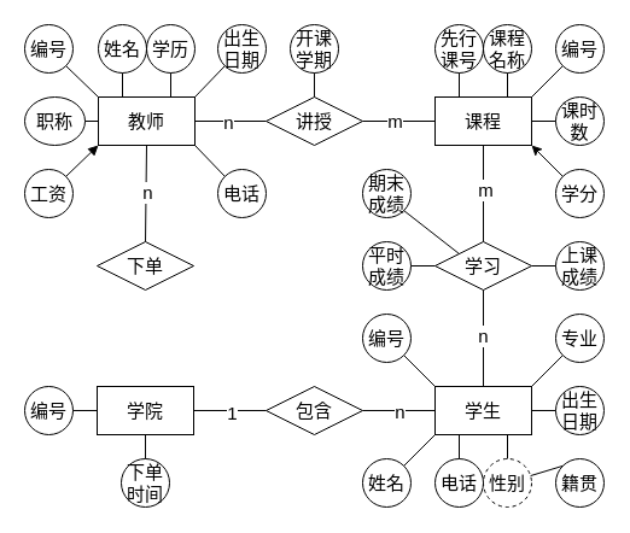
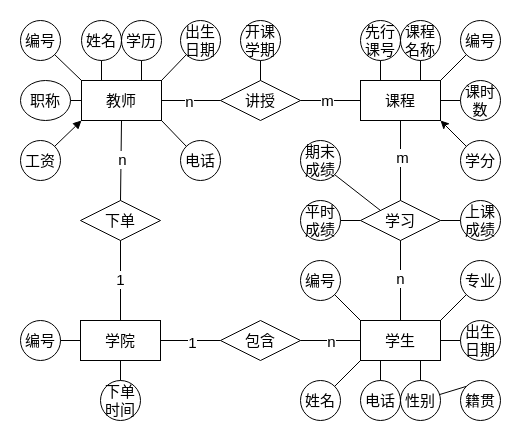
  <mxCell id="0" />
  <mxCell id="1" parent="0" />
  <mxCell id="2" value="课程" style="whiteSpace=wrap;html=1;align=center;fillColor=none;fontSize=15;labelBorderColor=none;labelBackgroundColor=none;" vertex="1" parent="1"><mxGeometry x="360" y="80" width="80" height="40" as="geometry" /></mxCell>
  <mxCell id="3" value="教师" style="whiteSpace=wrap;html=1;align=center;fillColor=none;fontSize=15;labelBorderColor=none;labelBackgroundColor=none;" vertex="1" parent="1"><mxGeometry x="81" y="80" width="80" height="40" as="geometry" /></mxCell>
  <mxCell id="4" value="学院" style="whiteSpace=wrap;html=1;align=center;fillColor=none;fontSize=15;labelBorderColor=none;labelBackgroundColor=none;" vertex="1" parent="1"><mxGeometry x="80" y="320" width="80" height="40" as="geometry" /></mxCell>
  <mxCell id="5" value="学生" style="whiteSpace=wrap;html=1;align=center;fillColor=none;fontSize=15;labelBorderColor=none;labelBackgroundColor=none;" vertex="1" parent="1"><mxGeometry x="360" y="320" width="80" height="40" as="geometry" /></mxCell>
  <mxCell id="6" value="课程名称" style="ellipse;whiteSpace=wrap;html=1;align=center;fontSize=15;fillColor=none;labelBorderColor=none;labelBackgroundColor=none;" vertex="1" parent="1"><mxGeometry x="400" y="20" width="40" height="40" as="geometry" /></mxCell>
  <mxCell id="7" value="编号" style="ellipse;whiteSpace=wrap;html=1;align=center;fontSize=15;fillColor=none;labelBorderColor=none;labelBackgroundColor=none;" vertex="1" parent="1"><mxGeometry x="460" y="20" width="40" height="40" as="geometry" /></mxCell>
  <mxCell id="8" value="课时数" style="ellipse;whiteSpace=wrap;html=1;align=center;fontSize=15;fillColor=none;labelBorderColor=none;labelBackgroundColor=none;" vertex="1" parent="1"><mxGeometry x="460" y="80" width="40" height="40" as="geometry" /></mxCell>
  <mxCell id="9" value="" style="endArrow=none;html=1;rounded=0;exitX=1;exitY=0.5;exitDx=0;exitDy=0;entryX=0;entryY=0.5;entryDx=0;entryDy=0;fontSize=15;labelBorderColor=none;labelBackgroundColor=none;" edge="1" parent="1" source="3" target="11"><mxGeometry relative="1" as="geometry"><mxPoint x="320" y="230" as="sourcePoint" /><mxPoint x="250" y="100" as="targetPoint" /></mxGeometry></mxCell>
  <mxCell id="10" value="n" style="edgeLabel;html=1;align=center;verticalAlign=middle;resizable=0;points=[];fontSize=15;labelBorderColor=none;labelBackgroundColor=default;" vertex="1" connectable="0" parent="9"><mxGeometry x="-0.074" relative="1" as="geometry"><mxPoint as="offset" /></mxGeometry></mxCell>
  <mxCell id="11" value="讲授" style="shape=rhombus;perimeter=rhombusPerimeter;whiteSpace=wrap;html=1;align=center;fontSize=15;fillColor=none;labelBorderColor=none;labelBackgroundColor=none;" vertex="1" parent="1"><mxGeometry x="220" y="80" width="80" height="40" as="geometry" /></mxCell>
  <mxCell id="12" value="" style="endArrow=none;html=1;rounded=0;exitX=1;exitY=0.5;exitDx=0;exitDy=0;entryX=0;entryY=0.5;entryDx=0;entryDy=0;fontSize=15;labelBorderColor=none;labelBackgroundColor=none;" edge="1" parent="1" source="11" target="2"><mxGeometry relative="1" as="geometry"><mxPoint x="320" y="230" as="sourcePoint" /><mxPoint x="480" y="230" as="targetPoint" /></mxGeometry></mxCell>
  <mxCell id="13" value="m" style="edgeLabel;html=1;align=center;verticalAlign=middle;resizable=0;points=[];fontSize=15;labelBorderColor=none;labelBackgroundColor=default;" vertex="1" connectable="0" parent="12"><mxGeometry x="-0.115" y="1" relative="1" as="geometry"><mxPoint x="-1" as="offset" /></mxGeometry></mxCell>
  <mxCell id="14" value="" style="endArrow=none;html=1;rounded=0;exitX=0.5;exitY=1;exitDx=0;exitDy=0;entryX=0.75;entryY=0;entryDx=0;entryDy=0;fontSize=15;labelBorderColor=none;labelBackgroundColor=none;" edge="1" parent="1" source="6" target="2"><mxGeometry relative="1" as="geometry"><mxPoint x="310" y="110" as="sourcePoint" /><mxPoint x="370" y="110" as="targetPoint" /></mxGeometry></mxCell>
  <mxCell id="15" value="" style="endArrow=none;html=1;rounded=0;entryX=0.75;entryY=0;entryDx=0;entryDy=0;fontSize=15;labelBorderColor=none;labelBackgroundColor=none;exitX=0.5;exitY=1;exitDx=0;exitDy=0;" edge="1" parent="1" source="43" target="3"><mxGeometry relative="1" as="geometry"><mxPoint x="160" y="70" as="sourcePoint" /><mxPoint x="421" y="120" as="targetPoint" /></mxGeometry></mxCell>
  <mxCell id="16" value="" style="endArrow=none;html=1;rounded=0;exitX=0.5;exitY=1;exitDx=0;exitDy=0;entryX=0.25;entryY=0;entryDx=0;entryDy=0;fontSize=15;labelBorderColor=none;labelBackgroundColor=none;" edge="1" parent="1" source="44" target="3"><mxGeometry relative="1" as="geometry"><mxPoint x="101" y="60" as="sourcePoint" /><mxPoint x="431" y="130" as="targetPoint" /></mxGeometry></mxCell>
  <mxCell id="17" value="" style="endArrow=none;html=1;rounded=0;entryX=0;entryY=0;entryDx=0;entryDy=0;exitX=1;exitY=1;exitDx=0;exitDy=0;fontSize=15;labelBorderColor=none;labelBackgroundColor=none;" edge="1" parent="1" source="45" target="3"><mxGeometry relative="1" as="geometry"><mxPoint x="55.142" y="54.142" as="sourcePoint" /><mxPoint x="51" y="80" as="targetPoint" /></mxGeometry></mxCell>
  <mxCell id="18" value="" style="endArrow=none;html=1;rounded=0;exitX=0;exitY=0.5;exitDx=0;exitDy=0;entryX=1;entryY=0.5;entryDx=0;entryDy=0;fontSize=15;labelBorderColor=none;labelBackgroundColor=none;" edge="1" parent="1" source="8" target="2"><mxGeometry relative="1" as="geometry"><mxPoint x="420" y="60" as="sourcePoint" /><mxPoint x="420" y="90" as="targetPoint" /></mxGeometry></mxCell>
  <mxCell id="19" value="" style="endArrow=none;html=1;rounded=0;exitX=0;exitY=1;exitDx=0;exitDy=0;entryX=1;entryY=0;entryDx=0;entryDy=0;fontSize=15;labelBorderColor=none;labelBackgroundColor=none;" edge="1" parent="1" source="7" target="2"><mxGeometry relative="1" as="geometry"><mxPoint x="430" y="70" as="sourcePoint" /><mxPoint x="430" y="100" as="targetPoint" /></mxGeometry></mxCell>
  <mxCell id="20" value="开课学期" style="ellipse;whiteSpace=wrap;html=1;align=center;fontSize=15;fillColor=none;labelBorderColor=none;labelBackgroundColor=none;" vertex="1" parent="1"><mxGeometry x="240" y="20" width="40" height="40" as="geometry" /></mxCell>
  <mxCell id="21" value="" style="endArrow=none;html=1;rounded=0;exitX=0.5;exitY=1;exitDx=0;exitDy=0;entryX=0.5;entryY=0;entryDx=0;entryDy=0;fontSize=15;labelBorderColor=none;labelBackgroundColor=none;" edge="1" parent="1" source="20" target="11"><mxGeometry relative="1" as="geometry"><mxPoint x="300" y="230" as="sourcePoint" /><mxPoint x="460" y="230" as="targetPoint" /></mxGeometry></mxCell>
  <mxCell id="22" value="编号" style="ellipse;whiteSpace=wrap;html=1;align=center;fontSize=15;fillColor=none;labelBorderColor=none;labelBackgroundColor=none;" vertex="1" parent="1"><mxGeometry x="20" y="320" width="40" height="40" as="geometry" /></mxCell>
  <mxCell id="23" value="下单&lt;br style=&quot;font-size: 15px;&quot;&gt;时间" style="ellipse;whiteSpace=wrap;html=1;align=center;fontSize=15;fillColor=none;labelBorderColor=none;labelBackgroundColor=none;" vertex="1" parent="1"><mxGeometry x="100" y="380" width="40" height="40" as="geometry" /></mxCell>
  <mxCell id="24" value="" style="endArrow=none;html=1;rounded=0;entryX=0;entryY=0.5;entryDx=0;entryDy=0;exitX=1;exitY=0.5;exitDx=0;exitDy=0;fontSize=15;labelBorderColor=none;labelBackgroundColor=none;" edge="1" parent="1" source="46" target="3"><mxGeometry relative="1" as="geometry"><mxPoint x="61" y="100" as="sourcePoint" /><mxPoint x="91" y="90" as="targetPoint" /></mxGeometry></mxCell>
  <mxCell id="25" value="下单" style="shape=rhombus;perimeter=rhombusPerimeter;whiteSpace=wrap;html=1;align=center;fontSize=15;fillColor=none;labelBorderColor=none;labelBackgroundColor=none;" vertex="1" parent="1"><mxGeometry x="80" y="200" width="80" height="40" as="geometry" /></mxCell>
+ <mxCell id="26" value="" style="endArrow=none;html=1;rounded=0;entryX=0.5;entryY=0;entryDx=0;entryDy=0;exitX=0.5;exitY=1;exitDx=0;exitDy=0;fontSize=15;labelBorderColor=none;labelBackgroundColor=none;" edge="1" parent="1" source="25" target="4"><mxGeometry relative="1" as="geometry"><mxPoint x="300" y="255" as="sourcePoint" /><mxPoint x="-40" y="265" as="targetPoint" /></mxGeometry></mxCell>
+ <mxCell id="27" value="1" style="edgeLabel;html=1;align=center;verticalAlign=middle;resizable=0;points=[];fontSize=15;" vertex="1" connectable="0" parent="26"><mxGeometry x="-0.04" y="-1" relative="1" as="geometry"><mxPoint as="offset" /></mxGeometry></mxCell>
  <mxCell id="28" value="" style="endArrow=none;html=1;rounded=0;exitX=0.5;exitY=0;exitDx=0;exitDy=0;fontSize=15;labelBorderColor=none;labelBackgroundColor=none;entryX=0.5;entryY=1;entryDx=0;entryDy=0;" edge="1" parent="1" source="23" target="4"><mxGeometry relative="1" as="geometry"><mxPoint x="140" y="310" as="sourcePoint" /><mxPoint x="80" y="370" as="targetPoint" /></mxGeometry></mxCell>
  <mxCell id="29" value="" style="endArrow=none;html=1;rounded=0;entryX=0;entryY=0.5;entryDx=0;entryDy=0;exitX=1;exitY=0.5;exitDx=0;exitDy=0;fontSize=15;labelBorderColor=none;labelBackgroundColor=none;" edge="1" parent="1" source="22" target="4"><mxGeometry relative="1" as="geometry"><mxPoint x="60" y="280" as="sourcePoint" /><mxPoint x="110" y="310" as="targetPoint" /></mxGeometry></mxCell>
  <mxCell id="30" value="编号" style="ellipse;whiteSpace=wrap;html=1;align=center;fontSize=15;fillColor=none;labelBorderColor=none;labelBackgroundColor=none;" vertex="1" parent="1"><mxGeometry x="300" y="260" width="40" height="40" as="geometry" /></mxCell>
  <mxCell id="31" value="" style="endArrow=none;html=1;rounded=0;entryX=0.5;entryY=1;entryDx=0;entryDy=0;exitX=0.5;exitY=0;exitDx=0;exitDy=0;fontSize=15;labelBorderColor=none;labelBackgroundColor=none;" edge="1" parent="1" source="41" target="2"><mxGeometry relative="1" as="geometry"><mxPoint x="340" y="140" as="sourcePoint" /><mxPoint x="560" y="280" as="targetPoint" /></mxGeometry></mxCell>
  <mxCell id="32" value="m" style="edgeLabel;html=1;align=center;verticalAlign=middle;resizable=0;points=[];fontSize=15;" vertex="1" connectable="0" parent="31"><mxGeometry x="0.089" y="-1" relative="1" as="geometry"><mxPoint as="offset" /></mxGeometry></mxCell>
  <mxCell id="33" value="" style="endArrow=none;html=1;rounded=0;fontSize=15;labelBorderColor=none;labelBackgroundColor=none;entryX=0;entryY=0;entryDx=0;entryDy=0;exitX=1;exitY=1;exitDx=0;exitDy=0;" edge="1" parent="1" source="30" target="5"><mxGeometry relative="1" as="geometry"><mxPoint x="330" y="310" as="sourcePoint" /><mxPoint x="370" y="310" as="targetPoint" /></mxGeometry></mxCell>
  <mxCell id="34" value="包含" style="shape=rhombus;perimeter=rhombusPerimeter;whiteSpace=wrap;html=1;align=center;fontSize=15;fillColor=none;labelBorderColor=none;labelBackgroundColor=none;" vertex="1" parent="1"><mxGeometry x="220" y="320" width="80" height="40" as="geometry" /></mxCell>
  <mxCell id="35" value="" style="endArrow=none;html=1;rounded=0;entryX=1;entryY=0.5;entryDx=0;entryDy=0;exitX=0;exitY=0.5;exitDx=0;exitDy=0;fontSize=15;labelBorderColor=none;labelBackgroundColor=none;" edge="1" parent="1" source="34" target="4"><mxGeometry relative="1" as="geometry"><mxPoint x="200" y="340" as="sourcePoint" /><mxPoint x="290" y="380" as="targetPoint" /></mxGeometry></mxCell>
  <mxCell id="36" value="1" style="edgeLabel;html=1;align=center;verticalAlign=middle;resizable=0;points=[];fontSize=15;labelBorderColor=none;labelBackgroundColor=default;" vertex="1" connectable="0" parent="35"><mxGeometry x="-0.024" y="1" relative="1" as="geometry"><mxPoint as="offset" /></mxGeometry></mxCell>
  <mxCell id="37" value="" style="endArrow=none;html=1;rounded=0;exitX=0;exitY=0.5;exitDx=0;exitDy=0;entryX=1;entryY=0.5;entryDx=0;entryDy=0;fontSize=15;labelBorderColor=none;labelBackgroundColor=none;" edge="1" parent="1" source="5" target="34"><mxGeometry relative="1" as="geometry"><mxPoint x="300" y="300" as="sourcePoint" /><mxPoint x="260" y="330" as="targetPoint" /></mxGeometry></mxCell>
  <mxCell id="38" value="n" style="edgeLabel;html=1;align=center;verticalAlign=middle;resizable=0;points=[];fontSize=15;labelBorderColor=none;labelBackgroundColor=default;" vertex="1" connectable="0" parent="37"><mxGeometry x="-0.074" relative="1" as="geometry"><mxPoint x="-2" as="offset" /></mxGeometry></mxCell>
  <mxCell id="39" value="" style="endArrow=none;html=1;rounded=0;exitX=0.5;exitY=0;exitDx=0;exitDy=0;entryX=0.5;entryY=1;entryDx=0;entryDy=0;fontSize=15;labelBorderColor=none;labelBackgroundColor=none;" edge="1" parent="1" source="5" target="41"><mxGeometry relative="1" as="geometry"><mxPoint x="410" y="330" as="sourcePoint" /><mxPoint x="400" y="260" as="targetPoint" /></mxGeometry></mxCell>
  <mxCell id="40" value="n" style="edgeLabel;html=1;align=center;verticalAlign=middle;resizable=0;points=[];fontSize=15;labelBorderColor=none;labelBackgroundColor=default;" vertex="1" connectable="0" parent="39"><mxGeometry x="0.077" y="1" relative="1" as="geometry"><mxPoint as="offset" /></mxGeometry></mxCell>
  <mxCell id="41" value="学习" style="shape=rhombus;perimeter=rhombusPerimeter;whiteSpace=wrap;html=1;align=center;fontSize=15;fillColor=none;labelBorderColor=none;labelBackgroundColor=none;" vertex="1" parent="1"><mxGeometry x="360" y="200" width="80" height="40" as="geometry" /></mxCell>
  <mxCell id="42" value="出生日期" style="ellipse;whiteSpace=wrap;html=1;align=center;fontSize=15;fillColor=none;labelBorderColor=none;labelBackgroundColor=none;" vertex="1" parent="1"><mxGeometry x="180" y="20" width="40" height="40" as="geometry" /></mxCell>
  <mxCell id="43" value="学历" style="ellipse;whiteSpace=wrap;html=1;align=center;fontSize=15;fillColor=none;labelBorderColor=none;labelBackgroundColor=none;" vertex="1" parent="1"><mxGeometry x="121" y="20" width="40" height="40" as="geometry" /></mxCell>
  <mxCell id="44" value="姓名" style="ellipse;whiteSpace=wrap;html=1;align=center;fontSize=15;fillColor=none;labelBorderColor=none;labelBackgroundColor=none;" vertex="1" parent="1"><mxGeometry x="81" y="20" width="40" height="40" as="geometry" /></mxCell>
  <mxCell id="45" value="编号" style="ellipse;whiteSpace=wrap;html=1;align=center;fontSize=15;fillColor=none;labelBorderColor=none;labelBackgroundColor=none;" vertex="1" parent="1"><mxGeometry x="20" y="20" width="40" height="40" as="geometry" /></mxCell>
  <mxCell id="46" value="职称" style="ellipse;whiteSpace=wrap;html=1;align=center;fontSize=15;fillColor=none;labelBorderColor=none;labelBackgroundColor=none;" vertex="1" parent="1"><mxGeometry x="20" y="80" width="50" height="40" as="geometry" /></mxCell>
  <mxCell id="47" value="电话" style="ellipse;whiteSpace=wrap;html=1;align=center;fontSize=15;fillColor=none;labelBorderColor=none;labelBackgroundColor=none;" vertex="1" parent="1"><mxGeometry x="180" y="140" width="40" height="40" as="geometry" /></mxCell>
  <mxCell id="48" value="工资" style="ellipse;whiteSpace=wrap;html=1;align=center;fontSize=15;fillColor=none;labelBorderColor=none;labelBackgroundColor=none;" vertex="1" parent="1"><mxGeometry x="20" y="140" width="40" height="40" as="geometry" /></mxCell>
  <mxCell id="49" value="" style="endArrow=block;html=1;rounded=0;entryX=0;entryY=1;entryDx=0;entryDy=0;exitX=1;exitY=0;exitDx=0;exitDy=0;fontSize=15;labelBorderColor=none;labelBackgroundColor=none;" edge="1" parent="1" source="48" target="3"><mxGeometry relative="1" as="geometry"><mxPoint x="71" y="110" as="sourcePoint" /><mxPoint x="91" y="110" as="targetPoint" /></mxGeometry></mxCell>
  <mxCell id="50" value="" style="endArrow=none;html=1;rounded=0;entryX=1;entryY=0;entryDx=0;entryDy=0;exitX=0;exitY=1;exitDx=0;exitDy=0;fontSize=15;labelBorderColor=none;labelBackgroundColor=none;" edge="1" parent="1" source="42" target="3"><mxGeometry relative="1" as="geometry"><mxPoint x="64" y="64" as="sourcePoint" /><mxPoint x="91" y="90" as="targetPoint" /></mxGeometry></mxCell>
  <mxCell id="51" value="" style="endArrow=none;html=1;rounded=0;entryX=1;entryY=1;entryDx=0;entryDy=0;exitX=0;exitY=0;exitDx=0;exitDy=0;fontSize=15;labelBorderColor=none;labelBackgroundColor=none;" edge="1" parent="1" source="47" target="3"><mxGeometry relative="1" as="geometry"><mxPoint x="64" y="156" as="sourcePoint" /><mxPoint x="91" y="130" as="targetPoint" /></mxGeometry></mxCell>
  <mxCell id="52" value="先行课号" style="ellipse;whiteSpace=wrap;html=1;align=center;fontSize=15;fillColor=none;labelBorderColor=none;labelBackgroundColor=none;" vertex="1" parent="1"><mxGeometry x="360" y="20" width="40" height="40" as="geometry" /></mxCell>
  <mxCell id="53" value="学分" style="ellipse;whiteSpace=wrap;html=1;align=center;fontSize=15;fillColor=none;labelBorderColor=none;labelBackgroundColor=none;" vertex="1" parent="1"><mxGeometry x="460" y="140" width="40" height="40" as="geometry" /></mxCell>
  <mxCell id="54" value="" style="endArrow=none;html=1;rounded=0;exitX=0.5;exitY=1;exitDx=0;exitDy=0;entryX=0.25;entryY=0;entryDx=0;entryDy=0;fontSize=15;labelBorderColor=none;labelBackgroundColor=none;" edge="1" parent="1" source="52" target="2"><mxGeometry relative="1" as="geometry"><mxPoint x="430" y="70" as="sourcePoint" /><mxPoint x="430" y="90" as="targetPoint" /></mxGeometry></mxCell>
  <mxCell id="55" value="" style="endArrow=classic;html=1;rounded=0;exitX=0;exitY=0;exitDx=0;exitDy=0;entryX=1;entryY=1;entryDx=0;entryDy=0;fontSize=15;labelBorderColor=none;labelBackgroundColor=none;" edge="1" parent="1" source="53" target="2"><mxGeometry relative="1" as="geometry"><mxPoint x="476" y="64" as="sourcePoint" /><mxPoint x="450" y="90" as="targetPoint" /></mxGeometry></mxCell>
  <mxCell id="56" value="专业" style="ellipse;whiteSpace=wrap;html=1;align=center;fontSize=15;fillColor=none;labelBorderColor=none;labelBackgroundColor=none;" vertex="1" parent="1"><mxGeometry x="460" y="260" width="40" height="40" as="geometry" /></mxCell>
  <mxCell id="57" value="出生日期" style="ellipse;whiteSpace=wrap;html=1;align=center;fontSize=15;fillColor=none;labelBorderColor=none;labelBackgroundColor=none;" vertex="1" parent="1"><mxGeometry x="460" y="320" width="40" height="40" as="geometry" /></mxCell>
  <mxCell id="58" value="籍贯" style="ellipse;whiteSpace=wrap;html=1;align=center;fontSize=15;fillColor=none;labelBorderColor=none;labelBackgroundColor=none;" vertex="1" parent="1"><mxGeometry x="460" y="380" width="40" height="40" as="geometry" /></mxCell>
- <mxCell id="59" value="性别" style="ellipse;whiteSpace=wrap;html=1;align=center;fontSize=15;fillColor=none;labelBorderColor=none;labelBackgroundColor=none;dashed=1;" vertex="1" parent="1"><mxGeometry x="400" y="380" width="40" height="40" as="geometry" /></mxCell>
+ <mxCell id="59" value="性别" style="ellipse;whiteSpace=wrap;html=1;align=center;fontSize=15;fillColor=none;labelBorderColor=none;labelBackgroundColor=none;" vertex="1" parent="1"><mxGeometry x="400" y="380" width="40" height="40" as="geometry" /></mxCell>
  <mxCell id="60" value="" style="endArrow=none;html=1;rounded=0;exitX=0.5;exitY=0;exitDx=0;exitDy=0;entryX=0.75;entryY=1;entryDx=0;entryDy=0;fontSize=15;labelBorderColor=none;labelBackgroundColor=none;" edge="1" parent="1" source="59" target="5"><mxGeometry relative="1" as="geometry"><mxPoint x="390" y="390" as="sourcePoint" /><mxPoint x="390" y="370" as="targetPoint" /></mxGeometry></mxCell>
  <mxCell id="61" value="姓名" style="ellipse;whiteSpace=wrap;html=1;align=center;fontSize=15;fillColor=none;labelBorderColor=none;labelBackgroundColor=none;" vertex="1" parent="1"><mxGeometry x="300" y="380" width="40" height="40" as="geometry" /></mxCell>
  <mxCell id="62" value="" style="endArrow=none;html=1;rounded=0;exitX=1;exitY=0;exitDx=0;exitDy=0;entryX=0;entryY=1;entryDx=0;entryDy=0;fontSize=15;labelBorderColor=none;labelBackgroundColor=none;" edge="1" parent="1" source="61" target="5"><mxGeometry relative="1" as="geometry"><mxPoint x="390" y="390" as="sourcePoint" /><mxPoint x="390" y="370" as="targetPoint" /></mxGeometry></mxCell>
  <mxCell id="63" value="" style="endArrow=none;html=1;rounded=0;exitX=0;exitY=0;exitDx=0;exitDy=0;fontSize=15;labelBorderColor=none;labelBackgroundColor=none;" edge="1" parent="1" source="58" target="59"><mxGeometry relative="1" as="geometry"><mxPoint x="344" y="396" as="sourcePoint" /><mxPoint x="370" y="370" as="targetPoint" /></mxGeometry></mxCell>
  <mxCell id="64" value="" style="endArrow=none;html=1;rounded=0;exitX=0;exitY=0.5;exitDx=0;exitDy=0;entryX=1;entryY=0.5;entryDx=0;entryDy=0;fontSize=15;labelBorderColor=none;labelBackgroundColor=none;" edge="1" parent="1" source="57" target="5"><mxGeometry relative="1" as="geometry"><mxPoint x="476" y="396" as="sourcePoint" /><mxPoint x="450" y="370" as="targetPoint" /></mxGeometry></mxCell>
  <mxCell id="65" value="" style="endArrow=none;html=1;rounded=0;exitX=0;exitY=1;exitDx=0;exitDy=0;entryX=1;entryY=0;entryDx=0;entryDy=0;fontSize=15;labelBorderColor=none;labelBackgroundColor=none;" edge="1" parent="1" source="56" target="5"><mxGeometry relative="1" as="geometry"><mxPoint x="470" y="350" as="sourcePoint" /><mxPoint x="450" y="350" as="targetPoint" /></mxGeometry></mxCell>
  <mxCell id="66" value="电话" style="ellipse;whiteSpace=wrap;html=1;align=center;fontSize=15;fillColor=none;labelBorderColor=none;labelBackgroundColor=none;" vertex="1" parent="1"><mxGeometry x="360" y="380" width="40" height="40" as="geometry" /></mxCell>
  <mxCell id="67" value="" style="endArrow=none;html=1;rounded=0;exitX=0.5;exitY=0;exitDx=0;exitDy=0;entryX=0.25;entryY=1;entryDx=0;entryDy=0;fontSize=15;labelBorderColor=none;labelBackgroundColor=none;" edge="1" parent="1" source="66" target="5"><mxGeometry relative="1" as="geometry"><mxPoint x="450" y="390" as="sourcePoint" /><mxPoint x="430" y="370" as="targetPoint" /></mxGeometry></mxCell>
  <mxCell id="68" value="" style="endArrow=none;html=1;rounded=0;entryX=0.5;entryY=0;entryDx=0;entryDy=0;exitX=0.5;exitY=1;exitDx=0;exitDy=0;fontSize=15;labelBorderColor=none;labelBackgroundColor=none;" edge="1" parent="1" source="3" target="25"><mxGeometry relative="1" as="geometry"><mxPoint x="130" y="250" as="sourcePoint" /><mxPoint x="130" y="330" as="targetPoint" /></mxGeometry></mxCell>
  <mxCell id="69" value="n" style="edgeLabel;html=1;align=center;verticalAlign=middle;resizable=0;points=[];fontSize=15;" vertex="1" connectable="0" parent="68"><mxGeometry x="-0.061" y="1" relative="1" as="geometry"><mxPoint as="offset" /></mxGeometry></mxCell>
  <mxCell id="70" value="上课成绩" style="ellipse;whiteSpace=wrap;html=1;align=center;fontSize=15;fillColor=none;labelBorderColor=none;labelBackgroundColor=none;" vertex="1" parent="1"><mxGeometry x="460" y="200" width="40" height="40" as="geometry" /></mxCell>
  <mxCell id="71" value="平时成绩" style="ellipse;whiteSpace=wrap;html=1;align=center;fontSize=15;fillColor=none;labelBorderColor=none;labelBackgroundColor=none;" vertex="1" parent="1"><mxGeometry x="300" y="200" width="40" height="40" as="geometry" /></mxCell>
  <mxCell id="72" value="期末成绩" style="ellipse;whiteSpace=wrap;html=1;align=center;fontSize=15;fillColor=none;labelBorderColor=none;labelBackgroundColor=none;" vertex="1" parent="1"><mxGeometry x="300" y="140" width="40" height="40" as="geometry" /></mxCell>
  <mxCell id="73" value="" style="endArrow=none;html=1;rounded=0;exitX=1;exitY=0.5;exitDx=0;exitDy=0;entryX=0;entryY=0.5;entryDx=0;entryDy=0;" edge="1" parent="1" source="71" target="41"><mxGeometry width="50" height="50" relative="1" as="geometry"><mxPoint x="310" y="220" as="sourcePoint" /><mxPoint x="360" y="170" as="targetPoint" /></mxGeometry></mxCell>
  <mxCell id="74" value="" style="endArrow=none;html=1;rounded=0;exitX=0;exitY=0.5;exitDx=0;exitDy=0;entryX=1;entryY=0.5;entryDx=0;entryDy=0;" edge="1" parent="1" source="70" target="41"><mxGeometry width="50" height="50" relative="1" as="geometry"><mxPoint x="350" y="230" as="sourcePoint" /><mxPoint x="370" y="230" as="targetPoint" /></mxGeometry></mxCell>
  <mxCell id="75" value="" style="endArrow=none;html=1;rounded=0;exitX=1;exitY=1;exitDx=0;exitDy=0;entryX=0;entryY=0;entryDx=0;entryDy=0;" edge="1" parent="1" source="72" target="41"><mxGeometry width="50" height="50" relative="1" as="geometry"><mxPoint x="360" y="240" as="sourcePoint" /><mxPoint x="380" y="240" as="targetPoint" /></mxGeometry></mxCell>
